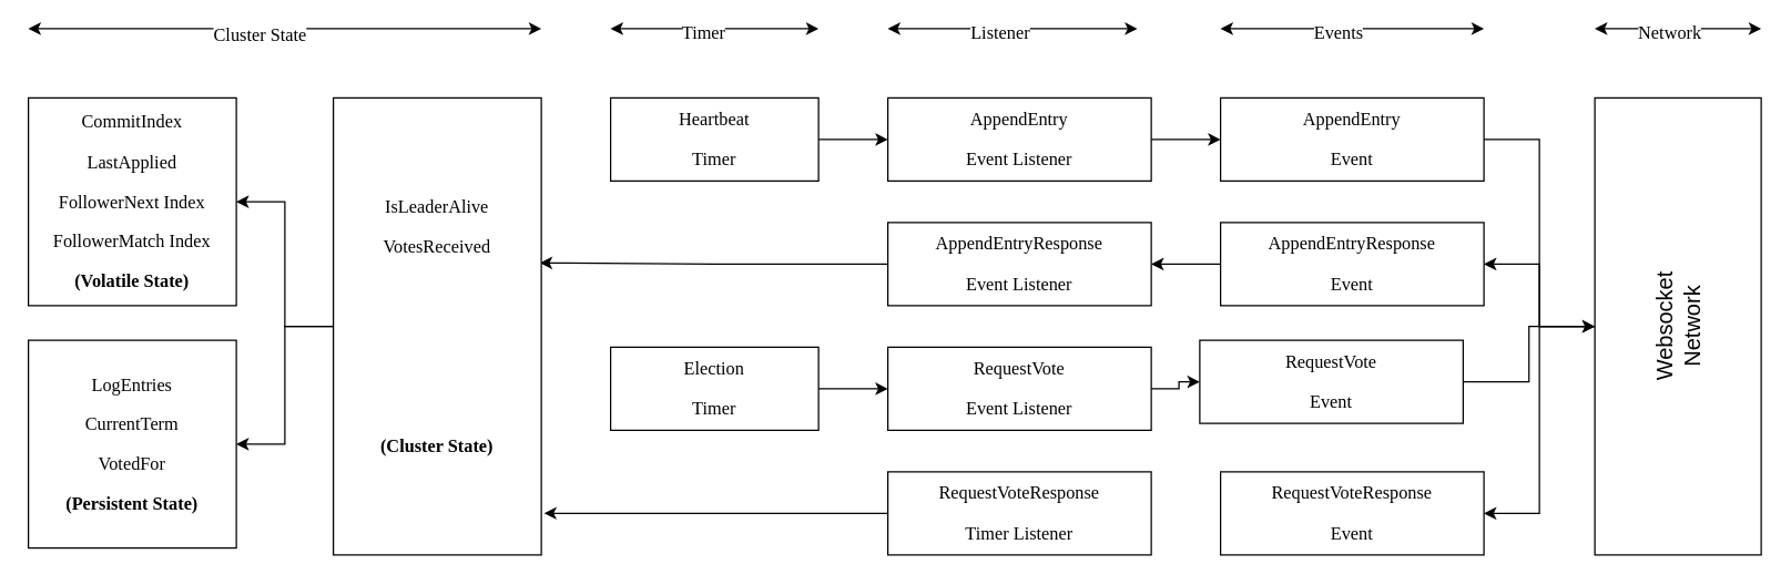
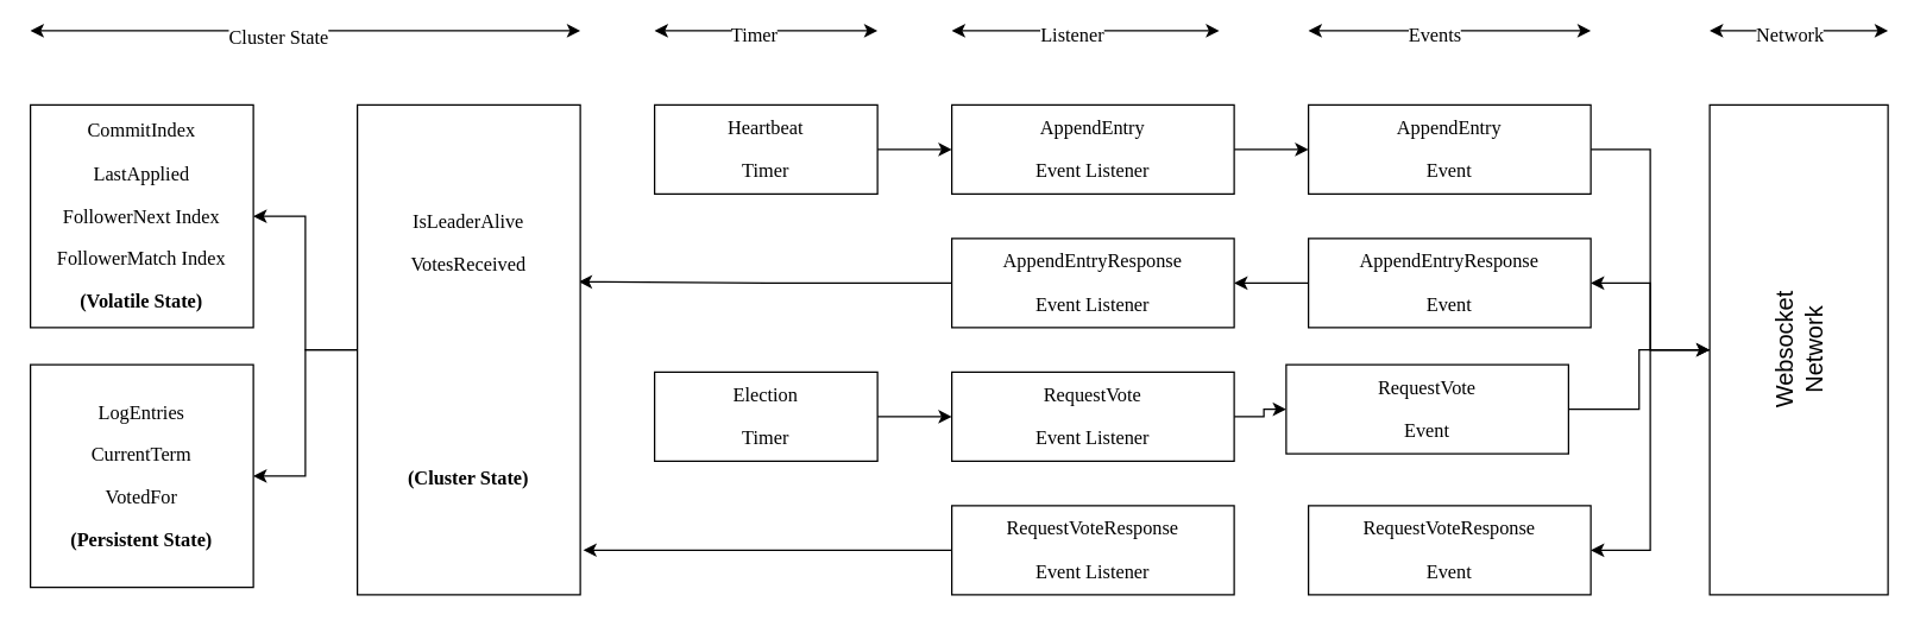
  <mxCell id="0" />
  <mxCell id="1" parent="0" />
  <mxCell id="2" style="edgeStyle=orthogonalEdgeStyle;rounded=0;orthogonalLoop=1;jettySize=auto;html=1;entryX=0;entryY=0.5;entryDx=0;entryDy=0;" parent="1" source="3" target="11" edge="1"><mxGeometry relative="1" as="geometry" /></mxCell>
  <mxCell id="3" value="&lt;pre style=&quot;background-color: rgb(255, 255, 255); font-family: LucidaGrande; font-size: 9.8pt;&quot;&gt;AppendEntry&lt;/pre&gt;&lt;pre style=&quot;background-color: rgb(255, 255, 255); font-family: LucidaGrande; font-size: 9.8pt;&quot;&gt;Event&lt;/pre&gt;" style="rounded=0;whiteSpace=wrap;html=1;" parent="1" vertex="1"><mxGeometry x="880" y="70" width="190" height="60" as="geometry" /></mxCell>
  <mxCell id="4" style="edgeStyle=orthogonalEdgeStyle;rounded=0;orthogonalLoop=1;jettySize=auto;html=1;entryX=1;entryY=0.5;entryDx=0;entryDy=0;" parent="1" source="5" target="15" edge="1"><mxGeometry relative="1" as="geometry" /></mxCell>
  <mxCell id="5" value="&lt;pre style=&quot;background-color: rgb(255, 255, 255); font-family: LucidaGrande; font-size: 9.8pt;&quot;&gt;&lt;pre style=&quot;font-family: LucidaGrande; font-size: 9.8pt;&quot;&gt;AppendEntryResponse&lt;/pre&gt;&lt;pre style=&quot;font-family: LucidaGrande; font-size: 9.8pt;&quot;&gt;Event&lt;/pre&gt;&lt;/pre&gt;" style="rounded=0;whiteSpace=wrap;html=1;" parent="1" vertex="1"><mxGeometry x="880" y="160" width="190" height="60" as="geometry" /></mxCell>
  <mxCell id="6" style="edgeStyle=orthogonalEdgeStyle;rounded=0;orthogonalLoop=1;jettySize=auto;html=1;entryX=0;entryY=0.5;entryDx=0;entryDy=0;" parent="1" source="7" target="11" edge="1"><mxGeometry relative="1" as="geometry" /></mxCell>
  <mxCell id="7" value="&lt;pre style=&quot;background-color: rgb(255, 255, 255); font-family: LucidaGrande; font-size: 9.8pt;&quot;&gt;&lt;pre style=&quot;font-family: LucidaGrande; font-size: 9.8pt;&quot;&gt;RequestVote&lt;/pre&gt;&lt;pre style=&quot;font-family: LucidaGrande; font-size: 9.8pt;&quot;&gt;Event&lt;/pre&gt;&lt;/pre&gt;" style="rounded=0;whiteSpace=wrap;html=1;" parent="1" vertex="1"><mxGeometry x="865" y="245" width="190" height="60" as="geometry" /></mxCell>
  <mxCell id="8" value="&lt;pre style=&quot;background-color: rgb(255, 255, 255); font-family: LucidaGrande; font-size: 9.8pt;&quot;&gt;&lt;pre style=&quot;font-family: LucidaGrande; font-size: 9.8pt;&quot;&gt;RequestVoteResponse&lt;/pre&gt;&lt;pre style=&quot;font-family: LucidaGrande; font-size: 9.8pt;&quot;&gt;Event&lt;/pre&gt;&lt;/pre&gt;" style="rounded=0;whiteSpace=wrap;html=1;" parent="1" vertex="1"><mxGeometry x="880" y="340" width="190" height="60" as="geometry" /></mxCell>
  <mxCell id="9" style="edgeStyle=orthogonalEdgeStyle;rounded=0;orthogonalLoop=1;jettySize=auto;html=1;entryX=1;entryY=0.5;entryDx=0;entryDy=0;" parent="1" source="11" target="5" edge="1"><mxGeometry relative="1" as="geometry" /></mxCell>
  <mxCell id="10" style="edgeStyle=orthogonalEdgeStyle;rounded=0;orthogonalLoop=1;jettySize=auto;html=1;entryX=1;entryY=0.5;entryDx=0;entryDy=0;" parent="1" source="11" target="8" edge="1"><mxGeometry relative="1" as="geometry" /></mxCell>
  <mxCell id="11" value="Websocket&lt;br style=&quot;font-size: 16px;&quot;&gt;Network" style="rounded=0;whiteSpace=wrap;html=1;flipV=1;flipH=1;horizontal=0;fontSize=16;" parent="1" vertex="1"><mxGeometry x="1150" y="70" width="120" height="330" as="geometry" /></mxCell>
  <mxCell id="12" style="edgeStyle=orthogonalEdgeStyle;rounded=0;orthogonalLoop=1;jettySize=auto;html=1;entryX=0;entryY=0.5;entryDx=0;entryDy=0;" parent="1" source="13" target="3" edge="1"><mxGeometry relative="1" as="geometry" /></mxCell>
  <mxCell id="13" value="&lt;pre style=&quot;background-color: rgb(255, 255, 255); font-family: LucidaGrande; font-size: 9.8pt;&quot;&gt;AppendEntry&lt;/pre&gt;&lt;pre style=&quot;background-color: rgb(255, 255, 255); font-family: LucidaGrande; font-size: 9.8pt;&quot;&gt;Event Listener&lt;/pre&gt;" style="rounded=0;whiteSpace=wrap;html=1;" parent="1" vertex="1"><mxGeometry x="640" y="70" width="190" height="60" as="geometry" /></mxCell>
  <mxCell id="14" style="edgeStyle=orthogonalEdgeStyle;rounded=0;orthogonalLoop=1;jettySize=auto;html=1;entryX=0.993;entryY=0.361;entryDx=0;entryDy=0;entryPerimeter=0;" edge="1" parent="1" source="15" target="30"><mxGeometry relative="1" as="geometry" /></mxCell>
  <mxCell id="15" value="&lt;pre style=&quot;background-color: rgb(255, 255, 255); font-family: LucidaGrande; font-size: 9.8pt;&quot;&gt;&lt;pre style=&quot;font-family: LucidaGrande; font-size: 9.8pt;&quot;&gt;AppendEntryResponse&lt;/pre&gt;&lt;pre style=&quot;font-family: LucidaGrande; font-size: 9.8pt;&quot;&gt;Event Listener&lt;/pre&gt;&lt;/pre&gt;" style="rounded=0;whiteSpace=wrap;html=1;" parent="1" vertex="1"><mxGeometry x="640" y="160" width="190" height="60" as="geometry" /></mxCell>
  <mxCell id="16" style="edgeStyle=orthogonalEdgeStyle;rounded=0;orthogonalLoop=1;jettySize=auto;html=1;entryX=0;entryY=0.5;entryDx=0;entryDy=0;" parent="1" source="17" target="7" edge="1"><mxGeometry relative="1" as="geometry" /></mxCell>
  <mxCell id="17" value="&lt;pre style=&quot;background-color: rgb(255, 255, 255); font-family: LucidaGrande; font-size: 9.8pt;&quot;&gt;&lt;pre style=&quot;font-family: LucidaGrande; font-size: 9.8pt;&quot;&gt;RequestVote&lt;/pre&gt;&lt;pre style=&quot;font-family: LucidaGrande; font-size: 9.8pt;&quot;&gt;Event Listener&lt;/pre&gt;&lt;/pre&gt;" style="rounded=0;whiteSpace=wrap;html=1;" parent="1" vertex="1"><mxGeometry x="640" y="250" width="190" height="60" as="geometry" /></mxCell>
  <mxCell id="18" style="edgeStyle=orthogonalEdgeStyle;rounded=0;orthogonalLoop=1;jettySize=auto;html=1;entryX=1.013;entryY=0.909;entryDx=0;entryDy=0;entryPerimeter=0;" edge="1" parent="1" source="19" target="30"><mxGeometry relative="1" as="geometry" /></mxCell>
- <mxCell id="19" value="&lt;pre style=&quot;background-color: rgb(255, 255, 255); font-family: LucidaGrande; font-size: 9.8pt;&quot;&gt;&lt;pre style=&quot;font-family: LucidaGrande; font-size: 9.8pt;&quot;&gt;RequestVoteResponse&lt;/pre&gt;&lt;pre style=&quot;font-family: LucidaGrande; font-size: 9.8pt;&quot;&gt;Timer Listener&lt;/pre&gt;&lt;/pre&gt;" style="rounded=0;whiteSpace=wrap;html=1;" parent="1" vertex="1"><mxGeometry x="640" y="340" width="190" height="60" as="geometry" /></mxCell>
+ <mxCell id="19" value="&lt;pre style=&quot;background-color: rgb(255, 255, 255); font-family: LucidaGrande; font-size: 9.8pt;&quot;&gt;&lt;pre style=&quot;font-family: LucidaGrande; font-size: 9.8pt;&quot;&gt;RequestVoteResponse&lt;/pre&gt;&lt;pre style=&quot;font-family: LucidaGrande; font-size: 9.8pt;&quot;&gt;Event Listener&lt;/pre&gt;&lt;/pre&gt;" style="rounded=0;whiteSpace=wrap;html=1;" parent="1" vertex="1"><mxGeometry x="640" y="340" width="190" height="60" as="geometry" /></mxCell>
  <mxCell id="20" style="edgeStyle=orthogonalEdgeStyle;rounded=0;orthogonalLoop=1;jettySize=auto;html=1;" parent="1" source="21" target="17" edge="1"><mxGeometry relative="1" as="geometry" /></mxCell>
  <mxCell id="21" value="&lt;pre style=&quot;border-color: var(--border-color); background-color: rgb(255, 255, 255); font-family: LucidaGrande; font-size: 9.8pt;&quot;&gt;&lt;pre style=&quot;border-color: var(--border-color); font-family: LucidaGrande; font-size: 9.8pt;&quot;&gt;Election&lt;/pre&gt;&lt;pre style=&quot;border-color: var(--border-color); font-family: LucidaGrande; font-size: 9.8pt;&quot;&gt;Timer&lt;/pre&gt;&lt;/pre&gt;" style="rounded=0;whiteSpace=wrap;html=1;" parent="1" vertex="1"><mxGeometry x="440" y="250" width="150" height="60" as="geometry" /></mxCell>
  <mxCell id="22" style="edgeStyle=orthogonalEdgeStyle;rounded=0;orthogonalLoop=1;jettySize=auto;html=1;entryX=0;entryY=0.5;entryDx=0;entryDy=0;" edge="1" parent="1" source="23" target="13"><mxGeometry relative="1" as="geometry" /></mxCell>
  <mxCell id="23" value="&lt;pre style=&quot;border-color: var(--border-color); background-color: rgb(255, 255, 255); font-family: LucidaGrande; font-size: 9.8pt;&quot;&gt;&lt;pre style=&quot;border-color: var(--border-color); font-family: LucidaGrande; font-size: 9.8pt;&quot;&gt;Heartbeat&lt;/pre&gt;&lt;pre style=&quot;border-color: var(--border-color); font-family: LucidaGrande; font-size: 9.8pt;&quot;&gt;Timer&lt;/pre&gt;&lt;/pre&gt;" style="rounded=0;whiteSpace=wrap;html=1;" parent="1" vertex="1"><mxGeometry x="440" y="70" width="150" height="60" as="geometry" /></mxCell>
  <mxCell id="24" value="&lt;pre style=&quot;border-color: var(--border-color); background-color: rgb(255, 255, 255); font-family: LucidaGrande; font-size: 9.8pt;&quot;&gt;&lt;pre style=&quot;border-color: var(--border-color); font-family: LucidaGrande; font-size: 9.8pt;&quot;&gt;&lt;pre style=&quot;border-color: var(--border-color); font-family: LucidaGrande; font-size: 9.8pt;&quot;&gt;CommitIndex&lt;/pre&gt;&lt;pre style=&quot;border-color: var(--border-color); font-family: LucidaGrande; font-size: 9.8pt;&quot;&gt;LastApplied&lt;/pre&gt;&lt;pre style=&quot;border-color: var(--border-color); font-family: LucidaGrande; font-size: 9.8pt;&quot;&gt;FollowerNext Index&lt;/pre&gt;&lt;pre style=&quot;border-color: var(--border-color); font-family: LucidaGrande; font-size: 9.8pt;&quot;&gt;FollowerMatch Index&lt;/pre&gt;&lt;pre style=&quot;border-color: var(--border-color); font-family: LucidaGrande; font-size: 9.8pt;&quot;&gt;&lt;b&gt;(Volatile State)&lt;/b&gt;&lt;/pre&gt;&lt;/pre&gt;&lt;/pre&gt;" style="rounded=0;whiteSpace=wrap;html=1;spacing=2;" parent="1" vertex="1"><mxGeometry x="20" y="70" width="150" height="150" as="geometry" /></mxCell>
  <mxCell id="25" value="&lt;pre style=&quot;border-color: var(--border-color); background-color: rgb(255, 255, 255); font-family: LucidaGrande; font-size: 9.8pt;&quot;&gt;&lt;pre style=&quot;border-color: var(--border-color); font-family: LucidaGrande; font-size: 9.8pt;&quot;&gt;&lt;pre style=&quot;border-color: var(--border-color); font-family: LucidaGrande; font-size: 9.8pt;&quot;&gt;&lt;span style=&quot;font-size: 9.8pt; white-space: normal;&quot;&gt;LogEntries&lt;/span&gt;&lt;br&gt;&lt;/pre&gt;&lt;pre style=&quot;border-color: var(--border-color); font-family: LucidaGrande; font-size: 9.8pt;&quot;&gt;&lt;span style=&quot;font-size: 9.8pt; white-space: normal;&quot;&gt;CurrentTerm&lt;/span&gt;&lt;/pre&gt;&lt;pre style=&quot;border-color: var(--border-color); font-family: LucidaGrande; font-size: 9.8pt;&quot;&gt;&lt;span style=&quot;font-size: 9.8pt; white-space: normal;&quot;&gt;VotedFor&lt;/span&gt;&lt;/pre&gt;&lt;pre style=&quot;border-color: var(--border-color); font-family: LucidaGrande; font-size: 9.8pt;&quot;&gt;&lt;b&gt;(Persistent State)&lt;/b&gt;&lt;/pre&gt;&lt;/pre&gt;&lt;/pre&gt;" style="rounded=0;whiteSpace=wrap;html=1;" parent="1" vertex="1"><mxGeometry x="20" y="245" width="150" height="150" as="geometry" /></mxCell>
  <mxCell id="26" value="" style="endArrow=classic;startArrow=classic;html=1;rounded=0;" parent="1" edge="1"><mxGeometry width="50" height="50" relative="1" as="geometry"><mxPoint x="20" y="20" as="sourcePoint" /><mxPoint x="390" y="20" as="targetPoint" /></mxGeometry></mxCell>
  <mxCell id="27" value="&lt;pre style=&quot;border-color: var(--border-color); font-size: 9.8pt; font-family: LucidaGrande;&quot;&gt;Cluster State&lt;/pre&gt;" style="edgeLabel;html=1;align=center;verticalAlign=middle;resizable=0;points=[];horizontal=1;" parent="26" vertex="1" connectable="0"><mxGeometry x="0.003" y="-3" relative="1" as="geometry"><mxPoint x="-20" as="offset" /></mxGeometry></mxCell>
  <mxCell id="28" style="edgeStyle=orthogonalEdgeStyle;rounded=0;orthogonalLoop=1;jettySize=auto;html=1;entryX=1;entryY=0.5;entryDx=0;entryDy=0;" edge="1" parent="1" source="30" target="24"><mxGeometry relative="1" as="geometry" /></mxCell>
  <mxCell id="29" style="edgeStyle=orthogonalEdgeStyle;rounded=0;orthogonalLoop=1;jettySize=auto;html=1;entryX=1;entryY=0.5;entryDx=0;entryDy=0;" edge="1" parent="1" source="30" target="25"><mxGeometry relative="1" as="geometry" /></mxCell>
  <mxCell id="30" value="&lt;pre style=&quot;border-color: var(--border-color); background-color: rgb(255, 255, 255); font-family: LucidaGrande; font-size: 9.8pt;&quot;&gt;&lt;pre style=&quot;border-color: var(--border-color); font-family: LucidaGrande; font-size: 9.8pt;&quot;&gt;&lt;pre style=&quot;border-color: var(--border-color); font-family: LucidaGrande; font-size: 9.8pt;&quot;&gt;IsLeaderAlive&lt;/pre&gt;&lt;pre style=&quot;border-color: var(--border-color); font-family: LucidaGrande; font-size: 9.8pt;&quot;&gt;VotesReceived&lt;/pre&gt;&lt;pre style=&quot;border-color: var(--border-color); font-family: LucidaGrande; font-size: 9.8pt;&quot;&gt;&lt;br&gt;&lt;/pre&gt;&lt;pre style=&quot;border-color: var(--border-color); font-family: LucidaGrande; font-size: 9.8pt;&quot;&gt;&lt;br&gt;&lt;/pre&gt;&lt;pre style=&quot;border-color: var(--border-color); font-family: LucidaGrande; font-size: 9.8pt;&quot;&gt;&lt;br&gt;&lt;/pre&gt;&lt;pre style=&quot;border-color: var(--border-color); font-family: LucidaGrande; font-size: 9.8pt;&quot;&gt;&lt;br&gt;&lt;/pre&gt;&lt;pre style=&quot;border-color: var(--border-color); font-family: LucidaGrande; font-size: 9.8pt;&quot;&gt;&lt;b&gt;(Cluster State)&lt;/b&gt;&lt;/pre&gt;&lt;/pre&gt;&lt;/pre&gt;" style="rounded=0;whiteSpace=wrap;html=1;spacing=2;" parent="1" vertex="1"><mxGeometry x="240" y="70" width="150" height="330" as="geometry" /></mxCell>
  <mxCell id="31" value="" style="endArrow=classic;startArrow=classic;html=1;rounded=0;" parent="1" edge="1"><mxGeometry width="50" height="50" relative="1" as="geometry"><mxPoint x="440" y="20" as="sourcePoint" /><mxPoint x="590" y="20" as="targetPoint" /></mxGeometry></mxCell>
  <mxCell id="32" value="&lt;pre style=&quot;border-color: var(--border-color); font-size: 9.8pt; font-family: LucidaGrande;&quot;&gt;Timer&lt;/pre&gt;" style="edgeLabel;html=1;align=center;verticalAlign=middle;resizable=0;points=[];" parent="31" vertex="1" connectable="0"><mxGeometry x="-0.114" y="-2" relative="1" as="geometry"><mxPoint as="offset" /></mxGeometry></mxCell>
  <mxCell id="33" value="" style="endArrow=classic;startArrow=classic;html=1;rounded=0;" parent="1" edge="1"><mxGeometry width="50" height="50" relative="1" as="geometry"><mxPoint x="640" y="20" as="sourcePoint" /><mxPoint x="820" y="20" as="targetPoint" /></mxGeometry></mxCell>
  <mxCell id="34" value="&lt;pre style=&quot;border-color: var(--border-color); font-size: 9.8pt; font-family: LucidaGrande;&quot;&gt;Listener&lt;/pre&gt;" style="edgeLabel;html=1;align=center;verticalAlign=middle;resizable=0;points=[];" parent="33" vertex="1" connectable="0"><mxGeometry x="-0.114" y="-2" relative="1" as="geometry"><mxPoint as="offset" /></mxGeometry></mxCell>
  <mxCell id="35" value="" style="endArrow=classic;startArrow=classic;html=1;rounded=0;" parent="1" edge="1"><mxGeometry width="50" height="50" relative="1" as="geometry"><mxPoint x="880" y="20" as="sourcePoint" /><mxPoint x="1070" y="20" as="targetPoint" /></mxGeometry></mxCell>
  <mxCell id="36" value="&lt;pre style=&quot;border-color: var(--border-color); font-size: 9.8pt; font-family: LucidaGrande;&quot;&gt;Events&lt;/pre&gt;" style="edgeLabel;html=1;align=center;verticalAlign=middle;resizable=0;points=[];" parent="35" vertex="1" connectable="0"><mxGeometry x="-0.114" y="-2" relative="1" as="geometry"><mxPoint as="offset" /></mxGeometry></mxCell>
  <mxCell id="37" value="" style="endArrow=classic;startArrow=classic;html=1;rounded=0;" parent="1" edge="1"><mxGeometry width="50" height="50" relative="1" as="geometry"><mxPoint x="1150" y="20" as="sourcePoint" /><mxPoint x="1270" y="20" as="targetPoint" /></mxGeometry></mxCell>
  <mxCell id="38" value="&lt;pre style=&quot;border-color: var(--border-color); font-size: 9.8pt; font-family: LucidaGrande;&quot;&gt;Network&lt;/pre&gt;" style="edgeLabel;html=1;align=center;verticalAlign=middle;resizable=0;points=[];" parent="37" vertex="1" connectable="0"><mxGeometry x="-0.114" y="-2" relative="1" as="geometry"><mxPoint as="offset" /></mxGeometry></mxCell>
